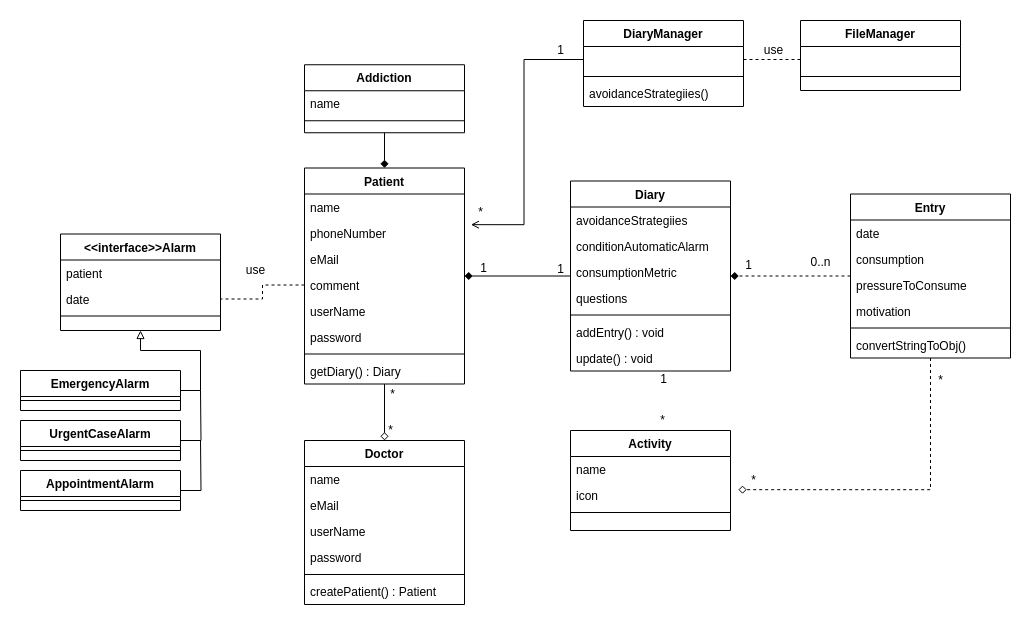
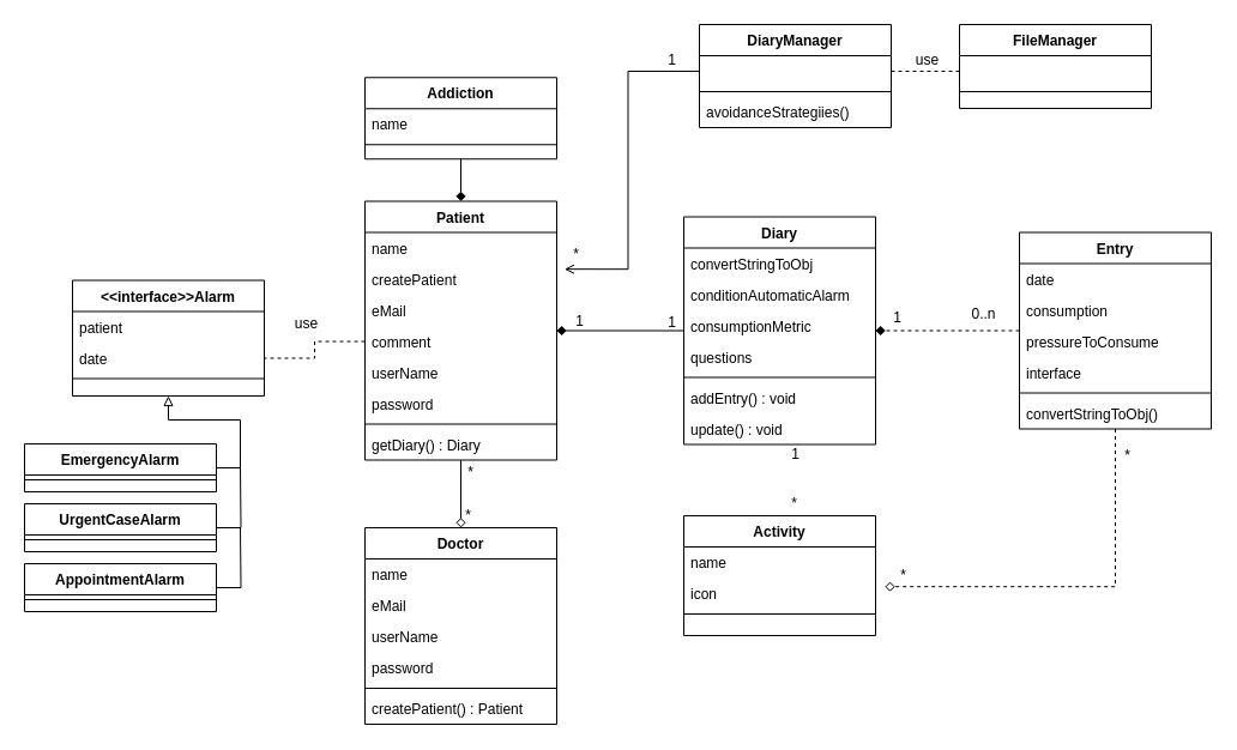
  <mxCell id="0" />
  <mxCell id="1" parent="0" />
  <mxCell id="2" style="edgeStyle=orthogonalEdgeStyle;rounded=0;orthogonalLoop=1;jettySize=auto;html=1;entryX=0.5;entryY=0;entryDx=0;entryDy=0;endArrow=diamond;endFill=0;" parent="1" source="25" target="41" edge="1"><mxGeometry relative="1" as="geometry" /></mxCell>
  <mxCell id="3" style="edgeStyle=orthogonalEdgeStyle;rounded=0;orthogonalLoop=1;jettySize=auto;html=1;endArrow=diamond;endFill=1;sourcePortConstraint=none;entryX=1;entryY=0.5;entryDx=0;entryDy=0;" parent="1" source="68" target="25" edge="1"><mxGeometry relative="1" as="geometry"><mxPoint x="530" y="210" as="targetPoint" /></mxGeometry></mxCell>
  <mxCell id="4" style="edgeStyle=orthogonalEdgeStyle;rounded=0;orthogonalLoop=1;jettySize=auto;html=1;entryX=1;entryY=0.5;entryDx=0;entryDy=0;endArrow=diamond;endFill=1;dashed=1;" parent="1" source="76" target="68" edge="1"><mxGeometry relative="1" as="geometry" /></mxCell>
  <mxCell id="5" value="1" style="text;html=1;align=center;verticalAlign=middle;resizable=0;points=[];autosize=1;" parent="1" vertex="1"><mxGeometry x="473" y="258" width="20" height="20" as="geometry" /></mxCell>
  <mxCell id="6" value="1" style="text;html=1;align=center;verticalAlign=middle;resizable=0;points=[];autosize=1;" parent="1" vertex="1"><mxGeometry x="550" y="259" width="20" height="20" as="geometry" /></mxCell>
  <mxCell id="7" value="1" style="text;html=1;align=center;verticalAlign=middle;resizable=0;points=[];autosize=1;" parent="1" vertex="1"><mxGeometry x="738" y="255" width="20" height="20" as="geometry" /></mxCell>
  <mxCell id="8" value="0..n" style="text;html=1;align=center;verticalAlign=middle;resizable=0;points=[];autosize=1;" parent="1" vertex="1"><mxGeometry x="800" y="252" width="40" height="20" as="geometry" /></mxCell>
  <mxCell id="9" style="edgeStyle=orthogonalEdgeStyle;rounded=0;orthogonalLoop=1;jettySize=auto;html=1;entryX=0.5;entryY=0;entryDx=0;entryDy=0;endArrow=diamond;endFill=1;" parent="1" source="52" target="25" edge="1"><mxGeometry relative="1" as="geometry" /></mxCell>
  <mxCell id="10" value="*" style="text;html=1;align=center;verticalAlign=middle;resizable=0;points=[];autosize=1;" parent="1" vertex="1"><mxGeometry x="930" y="370" width="20" height="20" as="geometry" /></mxCell>
  <mxCell id="11" value="*" style="text;html=1;align=center;verticalAlign=middle;resizable=0;points=[];autosize=1;" parent="1" vertex="1"><mxGeometry x="743" y="470" width="20" height="20" as="geometry" /></mxCell>
  <mxCell id="12" value="1" style="text;html=1;align=center;verticalAlign=middle;resizable=0;points=[];autosize=1;" parent="1" vertex="1"><mxGeometry x="653" y="369" width="20" height="20" as="geometry" /></mxCell>
  <mxCell id="13" value="*" style="text;html=1;align=center;verticalAlign=middle;resizable=0;points=[];autosize=1;" parent="1" vertex="1"><mxGeometry x="652" y="410" width="20" height="20" as="geometry" /></mxCell>
  <mxCell id="14" style="edgeStyle=orthogonalEdgeStyle;rounded=0;orthogonalLoop=1;jettySize=auto;html=1;entryX=1.049;entryY=0.276;entryDx=0;entryDy=0;entryPerimeter=0;endArrow=diamond;endFill=0;dashed=1;" parent="1" source="76" target="50" edge="1"><mxGeometry relative="1" as="geometry" /></mxCell>
  <mxCell id="15" value="*" style="text;html=1;align=center;verticalAlign=middle;resizable=0;points=[];autosize=1;" parent="1" vertex="1"><mxGeometry x="382" y="383.5" width="20" height="20" as="geometry" /></mxCell>
  <mxCell id="16" value="*" style="text;html=1;align=center;verticalAlign=middle;resizable=0;points=[];autosize=1;" parent="1" vertex="1"><mxGeometry x="380" y="420" width="20" height="20" as="geometry" /></mxCell>
  <mxCell id="17" value="use" style="text;html=1;align=center;verticalAlign=middle;resizable=0;points=[];autosize=1;" parent="1" vertex="1"><mxGeometry x="240" y="260" width="30" height="20" as="geometry" /></mxCell>
  <mxCell id="18" style="edgeStyle=orthogonalEdgeStyle;rounded=0;orthogonalLoop=1;jettySize=auto;html=1;exitX=0.5;exitY=1;exitDx=0;exitDy=0;entryX=1;entryY=0.5;entryDx=0;entryDy=0;endArrow=none;endFill=0;strokeColor=none;startArrow=block;startFill=0;" parent="1" source="34" edge="1"><mxGeometry relative="1" as="geometry"><mxPoint x="180" y="409" as="targetPoint" /></mxGeometry></mxCell>
  <mxCell id="19" style="edgeStyle=orthogonalEdgeStyle;rounded=0;orthogonalLoop=1;jettySize=auto;html=1;exitX=0;exitY=0.5;exitDx=0;exitDy=0;entryX=1;entryY=0.5;entryDx=0;entryDy=0;startArrow=none;startFill=0;endArrow=none;endFill=0;dashed=1;" parent="1" source="29" target="36" edge="1"><mxGeometry relative="1" as="geometry" /></mxCell>
  <mxCell id="20" value="1" style="text;html=1;align=center;verticalAlign=middle;resizable=0;points=[];autosize=1;" parent="1" vertex="1"><mxGeometry x="550" y="40" width="20" height="20" as="geometry" /></mxCell>
  <mxCell id="21" value="*" style="text;html=1;align=center;verticalAlign=middle;resizable=0;points=[];autosize=1;" parent="1" vertex="1"><mxGeometry x="470" y="202" width="20" height="20" as="geometry" /></mxCell>
  <mxCell id="22" style="edgeStyle=orthogonalEdgeStyle;rounded=0;orthogonalLoop=1;jettySize=auto;html=1;exitX=0;exitY=0.5;exitDx=0;exitDy=0;entryX=1.04;entryY=0.179;entryDx=0;entryDy=0;entryPerimeter=0;startArrow=none;startFill=0;endArrow=open;endFill=0;" parent="1" source="56" target="27" edge="1"><mxGeometry relative="1" as="geometry" /></mxCell>
  <mxCell id="23" style="edgeStyle=orthogonalEdgeStyle;rounded=0;orthogonalLoop=1;jettySize=auto;html=1;exitX=1;exitY=0.5;exitDx=0;exitDy=0;entryX=0;entryY=0.5;entryDx=0;entryDy=0;startArrow=none;startFill=0;endArrow=none;endFill=0;dashed=1;" parent="1" source="56" target="60" edge="1"><mxGeometry relative="1" as="geometry" /></mxCell>
  <mxCell id="24" value="use" style="text;html=1;align=center;verticalAlign=middle;resizable=0;points=[];autosize=1;" parent="1" vertex="1"><mxGeometry x="758" y="40" width="30" height="20" as="geometry" /></mxCell>
  <mxCell id="25" value="Patient" style="swimlane;fontStyle=1;align=center;verticalAlign=top;childLayout=stackLayout;horizontal=1;startSize=26;horizontalStack=0;resizeParent=1;resizeLast=0;collapsible=1;marginBottom=0;" parent="1" vertex="1"><mxGeometry x="304" y="167.5" width="160" height="216" as="geometry"><mxRectangle x="220" y="120" width="160" height="26" as="alternateBounds" /></mxGeometry></mxCell>
  <mxCell id="26" value="name" style="text;align=left;verticalAlign=top;spacingLeft=4;spacingRight=4;overflow=hidden;rotatable=0;points=[[0,0.5],[1,0.5]];portConstraint=eastwest;" parent="25" vertex="1"><mxGeometry y="26" width="160" height="26" as="geometry" /></mxCell>
- <mxCell id="27" value="phoneNumber" style="text;align=left;verticalAlign=top;spacingLeft=4;spacingRight=4;overflow=hidden;rotatable=0;points=[[0,0.5],[1,0.5]];portConstraint=eastwest;rounded=0;shadow=0;html=0;" parent="25" vertex="1"><mxGeometry y="52" width="160" height="26" as="geometry" /></mxCell>
+ <mxCell id="27" value="createPatient" style="text;align=left;verticalAlign=top;spacingLeft=4;spacingRight=4;overflow=hidden;rotatable=0;points=[[0,0.5],[1,0.5]];portConstraint=eastwest;rounded=0;shadow=0;html=0;" parent="25" vertex="1"><mxGeometry y="52" width="160" height="26" as="geometry" /></mxCell>
  <mxCell id="28" value="eMail" style="text;align=left;verticalAlign=top;spacingLeft=4;spacingRight=4;overflow=hidden;rotatable=0;points=[[0,0.5],[1,0.5]];portConstraint=eastwest;rounded=0;shadow=0;html=0;" parent="25" vertex="1"><mxGeometry y="78" width="160" height="26" as="geometry" /></mxCell>
  <mxCell id="29" value="comment" style="text;align=left;verticalAlign=top;spacingLeft=4;spacingRight=4;overflow=hidden;rotatable=0;points=[[0,0.5],[1,0.5]];portConstraint=eastwest;rounded=0;shadow=0;html=0;" parent="25" vertex="1"><mxGeometry y="104" width="160" height="26" as="geometry" /></mxCell>
  <mxCell id="30" value="userName" style="text;align=left;verticalAlign=top;spacingLeft=4;spacingRight=4;overflow=hidden;rotatable=0;points=[[0,0.5],[1,0.5]];portConstraint=eastwest;rounded=0;shadow=0;html=0;" parent="25" vertex="1"><mxGeometry y="130" width="160" height="26" as="geometry" /></mxCell>
  <mxCell id="31" value="password" style="text;align=left;verticalAlign=top;spacingLeft=4;spacingRight=4;overflow=hidden;rotatable=0;points=[[0,0.5],[1,0.5]];portConstraint=eastwest;rounded=0;shadow=0;html=0;" parent="25" vertex="1"><mxGeometry y="156" width="160" height="26" as="geometry" /></mxCell>
  <mxCell id="32" value="" style="line;html=1;strokeWidth=1;align=left;verticalAlign=middle;spacingTop=-1;spacingLeft=3;spacingRight=3;rotatable=0;labelPosition=right;points=[];portConstraint=eastwest;" parent="25" vertex="1"><mxGeometry y="182" width="160" height="8" as="geometry" /></mxCell>
  <mxCell id="33" value="getDiary() : Diary" style="text;align=left;verticalAlign=top;spacingLeft=4;spacingRight=4;overflow=hidden;rotatable=0;points=[[0,0.5],[1,0.5]];portConstraint=eastwest;" parent="25" vertex="1"><mxGeometry y="190" width="160" height="26" as="geometry" /></mxCell>
  <mxCell id="34" value="&lt;&lt;interface&gt;&gt;Alarm" style="swimlane;fontStyle=1;align=center;verticalAlign=top;childLayout=stackLayout;horizontal=1;startSize=26;horizontalStack=0;resizeParent=1;resizeLast=0;collapsible=1;marginBottom=0;" parent="1" vertex="1"><mxGeometry x="60" y="233.5" width="160" height="96.5" as="geometry"><mxRectangle x="220" y="120" width="160" height="26" as="alternateBounds" /></mxGeometry></mxCell>
  <mxCell id="35" value="patient" style="text;align=left;verticalAlign=top;spacingLeft=4;spacingRight=4;overflow=hidden;rotatable=0;points=[[0,0.5],[1,0.5]];portConstraint=eastwest;" parent="34" vertex="1"><mxGeometry y="26" width="160" height="26" as="geometry" /></mxCell>
  <mxCell id="36" value="date" style="text;align=left;verticalAlign=top;spacingLeft=4;spacingRight=4;overflow=hidden;rotatable=0;points=[[0,0.5],[1,0.5]];portConstraint=eastwest;rounded=0;shadow=0;html=0;" parent="34" vertex="1"><mxGeometry y="52" width="160" height="26" as="geometry" /></mxCell>
  <mxCell id="37" value="" style="line;html=1;strokeWidth=1;align=left;verticalAlign=middle;spacingTop=-1;spacingLeft=3;spacingRight=3;rotatable=0;labelPosition=right;points=[];portConstraint=eastwest;" parent="34" vertex="1"><mxGeometry y="78" width="160" height="8" as="geometry" /></mxCell>
  <mxCell id="38" style="edgeStyle=orthogonalEdgeStyle;rounded=0;orthogonalLoop=1;jettySize=auto;html=1;exitX=1;exitY=0.5;exitDx=0;exitDy=0;entryX=0.5;entryY=1;entryDx=0;entryDy=0;startArrow=none;startFill=0;endArrow=block;endFill=0;" parent="1" source="39" target="34" edge="1"><mxGeometry relative="1" as="geometry" /></mxCell>
  <mxCell id="39" value="EmergencyAlarm" style="swimlane;fontStyle=1;align=center;verticalAlign=top;childLayout=stackLayout;horizontal=1;startSize=26;horizontalStack=0;resizeParent=1;resizeLast=0;collapsible=1;marginBottom=0;" parent="1" vertex="1"><mxGeometry x="20" y="370" width="160" height="40" as="geometry"><mxRectangle x="220" y="120" width="160" height="26" as="alternateBounds" /></mxGeometry></mxCell>
  <mxCell id="40" value="" style="line;html=1;strokeWidth=1;align=left;verticalAlign=middle;spacingTop=-1;spacingLeft=3;spacingRight=3;rotatable=0;labelPosition=right;points=[];portConstraint=eastwest;" parent="39" vertex="1"><mxGeometry y="26" width="160" height="8" as="geometry" /></mxCell>
  <mxCell id="41" value="Doctor" style="swimlane;fontStyle=1;align=center;verticalAlign=top;childLayout=stackLayout;horizontal=1;startSize=26;horizontalStack=0;resizeParent=1;resizeLast=0;collapsible=1;marginBottom=0;" parent="1" vertex="1"><mxGeometry x="304" y="440" width="160" height="164" as="geometry"><mxRectangle x="220" y="120" width="160" height="26" as="alternateBounds" /></mxGeometry></mxCell>
  <mxCell id="42" value="name" style="text;align=left;verticalAlign=top;spacingLeft=4;spacingRight=4;overflow=hidden;rotatable=0;points=[[0,0.5],[1,0.5]];portConstraint=eastwest;" parent="41" vertex="1"><mxGeometry y="26" width="160" height="26" as="geometry" /></mxCell>
  <mxCell id="43" value="eMail" style="text;align=left;verticalAlign=top;spacingLeft=4;spacingRight=4;overflow=hidden;rotatable=0;points=[[0,0.5],[1,0.5]];portConstraint=eastwest;rounded=0;shadow=0;html=0;" parent="41" vertex="1"><mxGeometry y="52" width="160" height="26" as="geometry" /></mxCell>
  <mxCell id="44" value="userName" style="text;align=left;verticalAlign=top;spacingLeft=4;spacingRight=4;overflow=hidden;rotatable=0;points=[[0,0.5],[1,0.5]];portConstraint=eastwest;rounded=0;shadow=0;html=0;" parent="41" vertex="1"><mxGeometry y="78" width="160" height="26" as="geometry" /></mxCell>
  <mxCell id="45" value="password" style="text;align=left;verticalAlign=top;spacingLeft=4;spacingRight=4;overflow=hidden;rotatable=0;points=[[0,0.5],[1,0.5]];portConstraint=eastwest;rounded=0;shadow=0;html=0;" parent="41" vertex="1"><mxGeometry y="104" width="160" height="26" as="geometry" /></mxCell>
  <mxCell id="46" value="" style="line;html=1;strokeWidth=1;align=left;verticalAlign=middle;spacingTop=-1;spacingLeft=3;spacingRight=3;rotatable=0;labelPosition=right;points=[];portConstraint=eastwest;" parent="41" vertex="1"><mxGeometry y="130" width="160" height="8" as="geometry" /></mxCell>
  <mxCell id="47" value="createPatient() : Patient" style="text;align=left;verticalAlign=top;spacingLeft=4;spacingRight=4;overflow=hidden;rotatable=0;points=[[0,0.5],[1,0.5]];portConstraint=eastwest;" parent="41" vertex="1"><mxGeometry y="138" width="160" height="26" as="geometry" /></mxCell>
  <mxCell id="48" value="Activity" style="swimlane;fontStyle=1;align=center;verticalAlign=top;childLayout=stackLayout;horizontal=1;startSize=26;horizontalStack=0;resizeParent=1;resizeLast=0;collapsible=1;marginBottom=0;" parent="1" vertex="1"><mxGeometry x="570" y="430" width="160" height="100" as="geometry"><mxRectangle x="220" y="120" width="160" height="26" as="alternateBounds" /></mxGeometry></mxCell>
  <mxCell id="49" value="name" style="text;align=left;verticalAlign=top;spacingLeft=4;spacingRight=4;overflow=hidden;rotatable=0;points=[[0,0.5],[1,0.5]];portConstraint=eastwest;" parent="48" vertex="1"><mxGeometry y="26" width="160" height="26" as="geometry" /></mxCell>
  <mxCell id="50" value="icon" style="text;align=left;verticalAlign=top;spacingLeft=4;spacingRight=4;overflow=hidden;rotatable=0;points=[[0,0.5],[1,0.5]];portConstraint=eastwest;rounded=0;shadow=0;html=0;" parent="48" vertex="1"><mxGeometry y="52" width="160" height="26" as="geometry" /></mxCell>
  <mxCell id="51" value="" style="line;html=1;strokeWidth=1;align=left;verticalAlign=middle;spacingTop=-1;spacingLeft=3;spacingRight=3;rotatable=0;labelPosition=right;points=[];portConstraint=eastwest;" parent="48" vertex="1"><mxGeometry y="78" width="160" height="8" as="geometry" /></mxCell>
  <mxCell id="52" value="Addiction" style="swimlane;fontStyle=1;align=center;verticalAlign=top;childLayout=stackLayout;horizontal=1;startSize=26;horizontalStack=0;resizeParent=1;resizeLast=0;collapsible=1;marginBottom=0;" parent="1" vertex="1"><mxGeometry x="304" y="64.25" width="160" height="68" as="geometry"><mxRectangle x="220" y="120" width="160" height="26" as="alternateBounds" /></mxGeometry></mxCell>
  <mxCell id="53" value="name" style="text;align=left;verticalAlign=top;spacingLeft=4;spacingRight=4;overflow=hidden;rotatable=0;points=[[0,0.5],[1,0.5]];portConstraint=eastwest;" parent="52" vertex="1"><mxGeometry y="26" width="160" height="26" as="geometry" /></mxCell>
  <mxCell id="54" value="" style="line;html=1;strokeWidth=1;align=left;verticalAlign=middle;spacingTop=-1;spacingLeft=3;spacingRight=3;rotatable=0;labelPosition=right;points=[];portConstraint=eastwest;" parent="52" vertex="1"><mxGeometry y="52" width="160" height="8" as="geometry" /></mxCell>
  <mxCell id="55" value="DiaryManager" style="swimlane;fontStyle=1;align=center;verticalAlign=top;childLayout=stackLayout;horizontal=1;startSize=26;horizontalStack=0;resizeParent=1;resizeLast=0;collapsible=1;marginBottom=0;" parent="1" vertex="1"><mxGeometry x="583" y="20" width="160" height="86" as="geometry"><mxRectangle x="220" y="120" width="160" height="26" as="alternateBounds" /></mxGeometry></mxCell>
  <mxCell id="56" value=" " style="text;align=left;verticalAlign=top;spacingLeft=4;spacingRight=4;overflow=hidden;rotatable=0;points=[[0,0.5],[1,0.5]];portConstraint=eastwest;" parent="55" vertex="1"><mxGeometry y="26" width="160" height="26" as="geometry" /></mxCell>
  <mxCell id="57" value="" style="line;html=1;strokeWidth=1;align=left;verticalAlign=middle;spacingTop=-1;spacingLeft=3;spacingRight=3;rotatable=0;labelPosition=right;points=[];portConstraint=eastwest;" parent="55" vertex="1"><mxGeometry y="52" width="160" height="8" as="geometry" /></mxCell>
  <mxCell id="58" value="avoidanceStrategiies()" style="text;align=left;verticalAlign=top;spacingLeft=4;spacingRight=4;overflow=hidden;rotatable=0;points=[[0,0.5],[1,0.5]];portConstraint=eastwest;rounded=0;shadow=0;html=0;" parent="55" vertex="1"><mxGeometry y="60" width="160" height="26" as="geometry" /></mxCell>
  <mxCell id="59" value="FileManager" style="swimlane;fontStyle=1;align=center;verticalAlign=top;childLayout=stackLayout;horizontal=1;startSize=26;horizontalStack=0;resizeParent=1;resizeLast=0;collapsible=1;marginBottom=0;" parent="1" vertex="1"><mxGeometry x="800" y="20" width="160" height="70" as="geometry"><mxRectangle x="220" y="120" width="160" height="26" as="alternateBounds" /></mxGeometry></mxCell>
  <mxCell id="60" value=" " style="text;align=left;verticalAlign=top;spacingLeft=4;spacingRight=4;overflow=hidden;rotatable=0;points=[[0,0.5],[1,0.5]];portConstraint=eastwest;" parent="59" vertex="1"><mxGeometry y="26" width="160" height="26" as="geometry" /></mxCell>
  <mxCell id="61" value="" style="line;html=1;strokeWidth=1;align=left;verticalAlign=middle;spacingTop=-1;spacingLeft=3;spacingRight=3;rotatable=0;labelPosition=right;points=[];portConstraint=eastwest;" parent="59" vertex="1"><mxGeometry y="52" width="160" height="8" as="geometry" /></mxCell>
  <mxCell id="62" style="edgeStyle=orthogonalEdgeStyle;rounded=0;orthogonalLoop=1;jettySize=auto;html=1;exitX=1;exitY=0.5;exitDx=0;exitDy=0;startArrow=none;startFill=0;endArrow=none;endFill=0;" parent="1" source="63" edge="1"><mxGeometry relative="1" as="geometry"><mxPoint x="200" y="390" as="targetPoint" /></mxGeometry></mxCell>
  <mxCell id="63" value="UrgentCaseAlarm" style="swimlane;fontStyle=1;align=center;verticalAlign=top;childLayout=stackLayout;horizontal=1;startSize=26;horizontalStack=0;resizeParent=1;resizeLast=0;collapsible=1;marginBottom=0;" parent="1" vertex="1"><mxGeometry x="20" y="420" width="160" height="40" as="geometry"><mxRectangle x="220" y="120" width="160" height="26" as="alternateBounds" /></mxGeometry></mxCell>
  <mxCell id="64" value="" style="line;html=1;strokeWidth=1;align=left;verticalAlign=middle;spacingTop=-1;spacingLeft=3;spacingRight=3;rotatable=0;labelPosition=right;points=[];portConstraint=eastwest;" parent="63" vertex="1"><mxGeometry y="26" width="160" height="8" as="geometry" /></mxCell>
  <mxCell id="65" style="edgeStyle=orthogonalEdgeStyle;rounded=0;orthogonalLoop=1;jettySize=auto;html=1;exitX=1;exitY=0.5;exitDx=0;exitDy=0;startArrow=none;startFill=0;endArrow=none;endFill=0;" parent="1" source="66" edge="1"><mxGeometry relative="1" as="geometry"><mxPoint x="200" y="440" as="targetPoint" /></mxGeometry></mxCell>
  <mxCell id="66" value="AppointmentAlarm" style="swimlane;fontStyle=1;align=center;verticalAlign=top;childLayout=stackLayout;horizontal=1;startSize=26;horizontalStack=0;resizeParent=1;resizeLast=0;collapsible=1;marginBottom=0;" parent="1" vertex="1"><mxGeometry x="20" y="470" width="160" height="40" as="geometry"><mxRectangle x="220" y="120" width="160" height="26" as="alternateBounds" /></mxGeometry></mxCell>
  <mxCell id="67" value="" style="line;html=1;strokeWidth=1;align=left;verticalAlign=middle;spacingTop=-1;spacingLeft=3;spacingRight=3;rotatable=0;labelPosition=right;points=[];portConstraint=eastwest;" parent="66" vertex="1"><mxGeometry y="26" width="160" height="8" as="geometry" /></mxCell>
  <mxCell id="68" value="Diary" style="swimlane;fontStyle=1;align=center;verticalAlign=top;childLayout=stackLayout;horizontal=1;startSize=26;horizontalStack=0;resizeParent=1;resizeLast=0;collapsible=1;marginBottom=0;" parent="1" vertex="1"><mxGeometry x="570" y="180.5" width="160" height="190" as="geometry"><mxRectangle x="220" y="120" width="160" height="26" as="alternateBounds" /></mxGeometry></mxCell>
- <mxCell id="69" value="avoidanceStrategiies" style="text;align=left;verticalAlign=top;spacingLeft=4;spacingRight=4;overflow=hidden;rotatable=0;points=[[0,0.5],[1,0.5]];portConstraint=eastwest;rounded=0;shadow=0;html=0;" parent="68" vertex="1"><mxGeometry y="26" width="160" height="26" as="geometry" /></mxCell>
+ <mxCell id="69" value="convertStringToObj" style="text;align=left;verticalAlign=top;spacingLeft=4;spacingRight=4;overflow=hidden;rotatable=0;points=[[0,0.5],[1,0.5]];portConstraint=eastwest;rounded=0;shadow=0;html=0;" parent="68" vertex="1"><mxGeometry y="26" width="160" height="26" as="geometry" /></mxCell>
  <mxCell id="70" value="conditionAutomaticAlarm" style="text;align=left;verticalAlign=top;spacingLeft=4;spacingRight=4;overflow=hidden;rotatable=0;points=[[0,0.5],[1,0.5]];portConstraint=eastwest;rounded=0;shadow=0;html=0;" parent="68" vertex="1"><mxGeometry y="52" width="160" height="26" as="geometry" /></mxCell>
  <mxCell id="71" value="consumptionMetric" style="text;align=left;verticalAlign=top;spacingLeft=4;spacingRight=4;overflow=hidden;rotatable=0;points=[[0,0.5],[1,0.5]];portConstraint=eastwest;rounded=0;shadow=0;html=0;" parent="68" vertex="1"><mxGeometry y="78" width="160" height="26" as="geometry" /></mxCell>
  <mxCell id="72" value="questions" style="text;align=left;verticalAlign=top;spacingLeft=4;spacingRight=4;overflow=hidden;rotatable=0;points=[[0,0.5],[1,0.5]];portConstraint=eastwest;rounded=0;shadow=0;html=0;" parent="68" vertex="1"><mxGeometry y="104" width="160" height="26" as="geometry" /></mxCell>
  <mxCell id="73" value="" style="line;html=1;strokeWidth=1;align=left;verticalAlign=middle;spacingTop=-1;spacingLeft=3;spacingRight=3;rotatable=0;labelPosition=right;points=[];portConstraint=eastwest;" parent="68" vertex="1"><mxGeometry y="130" width="160" height="8" as="geometry" /></mxCell>
  <mxCell id="74" value="addEntry() : void" style="text;align=left;verticalAlign=top;spacingLeft=4;spacingRight=4;overflow=hidden;rotatable=0;points=[[0,0.5],[1,0.5]];portConstraint=eastwest;" parent="68" vertex="1"><mxGeometry y="138" width="160" height="26" as="geometry" /></mxCell>
  <mxCell id="75" value="update() : void" style="text;align=left;verticalAlign=top;spacingLeft=4;spacingRight=4;overflow=hidden;rotatable=0;points=[[0,0.5],[1,0.5]];portConstraint=eastwest;" parent="68" vertex="1"><mxGeometry y="164" width="160" height="26" as="geometry" /></mxCell>
  <mxCell id="76" value="Entry" style="swimlane;fontStyle=1;align=center;verticalAlign=top;childLayout=stackLayout;horizontal=1;startSize=26;horizontalStack=0;resizeParent=1;resizeLast=0;collapsible=1;marginBottom=0;" parent="1" vertex="1"><mxGeometry x="850" y="193.5" width="160" height="164" as="geometry"><mxRectangle x="220" y="120" width="160" height="26" as="alternateBounds" /></mxGeometry></mxCell>
  <mxCell id="77" value="date" style="text;align=left;verticalAlign=top;spacingLeft=4;spacingRight=4;overflow=hidden;rotatable=0;points=[[0,0.5],[1,0.5]];portConstraint=eastwest;" parent="76" vertex="1"><mxGeometry y="26" width="160" height="26" as="geometry" /></mxCell>
  <mxCell id="78" value="consumption" style="text;align=left;verticalAlign=top;spacingLeft=4;spacingRight=4;overflow=hidden;rotatable=0;points=[[0,0.5],[1,0.5]];portConstraint=eastwest;rounded=0;shadow=0;html=0;" parent="76" vertex="1"><mxGeometry y="52" width="160" height="26" as="geometry" /></mxCell>
  <mxCell id="79" value="pressureToConsume" style="text;align=left;verticalAlign=top;spacingLeft=4;spacingRight=4;overflow=hidden;rotatable=0;points=[[0,0.5],[1,0.5]];portConstraint=eastwest;rounded=0;shadow=0;html=0;" parent="76" vertex="1"><mxGeometry y="78" width="160" height="26" as="geometry" /></mxCell>
- <mxCell id="80" value="motivation" style="text;align=left;verticalAlign=top;spacingLeft=4;spacingRight=4;overflow=hidden;rotatable=0;points=[[0,0.5],[1,0.5]];portConstraint=eastwest;rounded=0;shadow=0;html=0;" parent="76" vertex="1"><mxGeometry y="104" width="160" height="26" as="geometry" /></mxCell>
+ <mxCell id="80" value="interface" style="text;align=left;verticalAlign=top;spacingLeft=4;spacingRight=4;overflow=hidden;rotatable=0;points=[[0,0.5],[1,0.5]];portConstraint=eastwest;rounded=0;shadow=0;html=0;" parent="76" vertex="1"><mxGeometry y="104" width="160" height="26" as="geometry" /></mxCell>
  <mxCell id="81" value="" style="line;html=1;strokeWidth=1;align=left;verticalAlign=middle;spacingTop=-1;spacingLeft=3;spacingRight=3;rotatable=0;labelPosition=right;points=[];portConstraint=eastwest;" parent="76" vertex="1"><mxGeometry y="130" width="160" height="8" as="geometry" /></mxCell>
  <mxCell id="82" value="convertStringToObj()" style="text;align=left;verticalAlign=top;spacingLeft=4;spacingRight=4;overflow=hidden;rotatable=0;points=[[0,0.5],[1,0.5]];portConstraint=eastwest;rounded=0;shadow=0;html=0;" parent="76" vertex="1"><mxGeometry y="138" width="160" height="26" as="geometry" /></mxCell>
